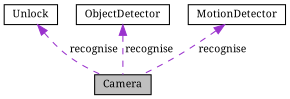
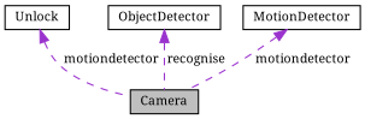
  digraph {
    fontname="Noto Serif"
    node [color=black fillcolor=white fontname="Noto Serif" fontsize=10 shape=record style=filled]
    edge [color=darkorchid3 dir=back fontname="Noto Serif" fontsize=10 labelfontname=Helvetica labelfontsize=10 style=dashed]
    n1 [fillcolor=grey75 fontcolor=black height=0.2 label=Camera width=0.4]
    n2 [height=0.2 label=Unlock width=0.4]
    n3 [height=0.2 label=ObjectDetector width=0.4]
    n4 [height=0.2 label=MotionDetector width=0.4]
-   n2 -> n1 [label=" recognise"]
+   n2 -> n1 [label=" motiondetector"]
    n3 -> n1 [label=" recognise"]
-   n4 -> n1 [label=" recognise"]
+   n4 -> n1 [label=" motiondetector"]
  }
